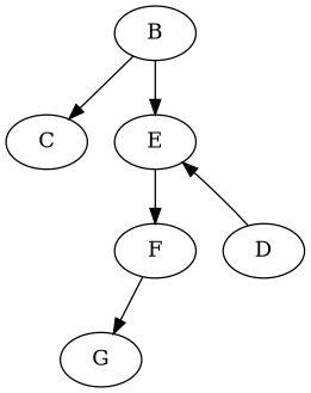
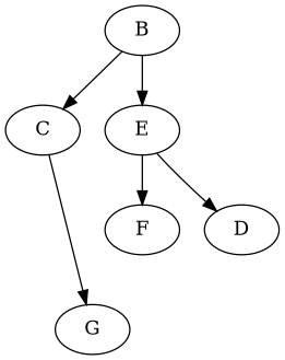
  digraph {
    splines=false
    node [group=g2]
    C [group=g3]
    B
    E
    G [group=g1]
    F
    D [group=g3]
    B -> C
    B -> E
    E -> F
-   F -> G
-   D -> E
+   C -> G
+   E -> D
  }
